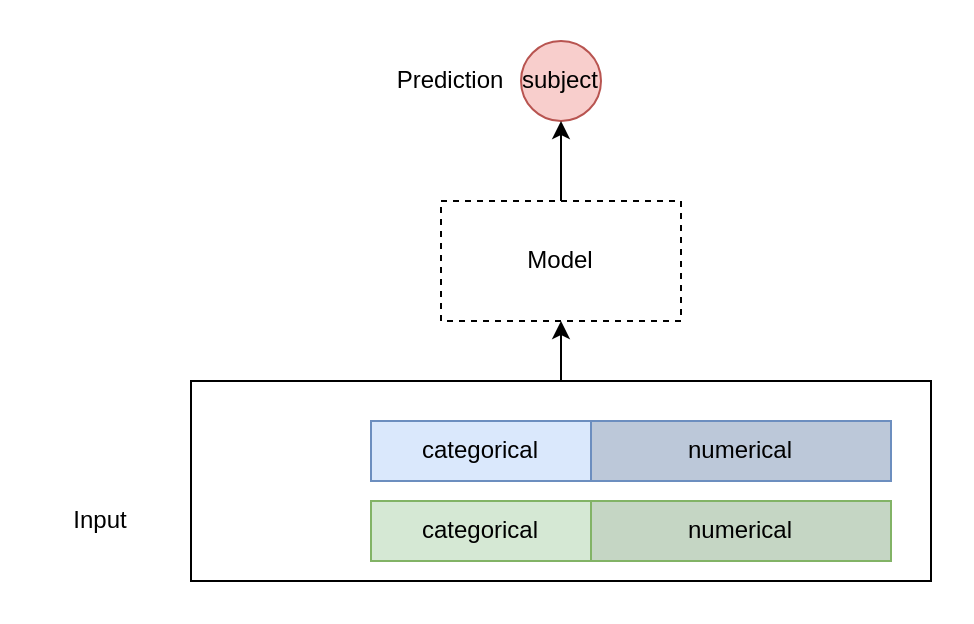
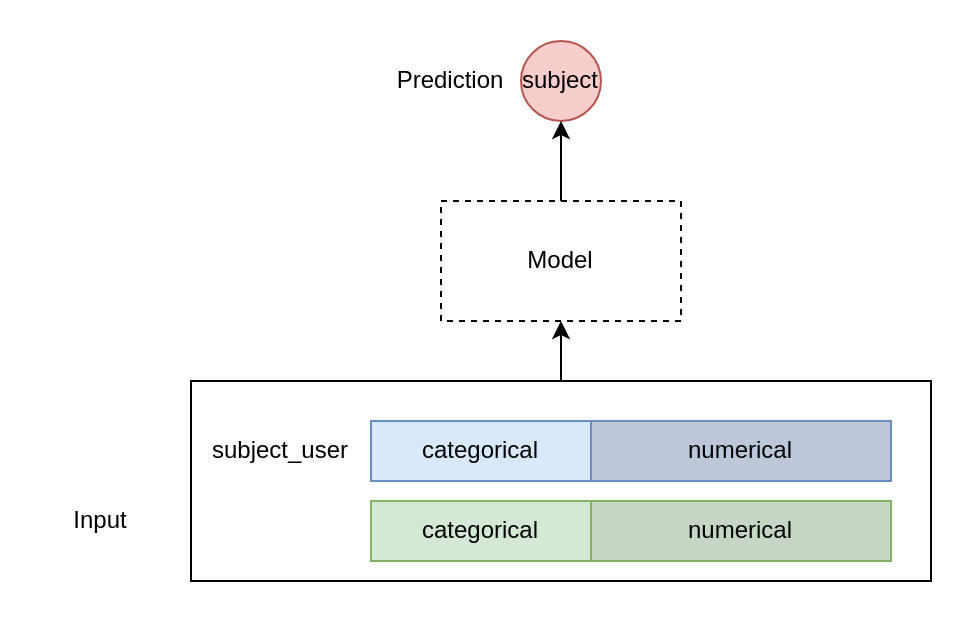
  <mxCell id="0" />
  <mxCell id="1" parent="0" />
  <mxCell id="2" style="edgeStyle=none;html=1;exitX=0.5;exitY=0;exitDx=0;exitDy=0;" edge="1" parent="1" source="3" target="15"><mxGeometry relative="1" as="geometry" /></mxCell>
  <mxCell id="3" value="" style="rounded=0;whiteSpace=wrap;html=1;" vertex="1" parent="1"><mxGeometry x="95" y="190" width="370" height="100" as="geometry" /></mxCell>
  <mxCell id="4" value="" style="group" vertex="1" connectable="0" parent="1"><mxGeometry x="105" y="210" width="340" height="30" as="geometry" /></mxCell>
  <mxCell id="5" value="categorical" style="rounded=0;whiteSpace=wrap;html=1;fillColor=#dae8fc;strokeColor=#6c8ebf;" vertex="1" parent="4"><mxGeometry x="80" width="110" height="30" as="geometry" /></mxCell>
  <mxCell id="6" value="numerical" style="rounded=0;whiteSpace=wrap;html=1;fillColor=#BCC8D9;strokeColor=#6c8ebf;" vertex="1" parent="4"><mxGeometry x="190" width="150" height="30" as="geometry" /></mxCell>
+ <mxCell id="7" value="subject_user" style="text;html=1;strokeColor=none;fillColor=none;align=center;verticalAlign=middle;whiteSpace=wrap;rounded=0;" vertex="1" parent="4"><mxGeometry y="5" width="70" height="20" as="geometry" /></mxCell>
  <mxCell id="8" value="" style="group" vertex="1" connectable="0" parent="1"><mxGeometry x="105" y="250" width="340" height="30" as="geometry" /></mxCell>
  <mxCell id="9" value="categorical" style="rounded=0;whiteSpace=wrap;html=1;fillColor=#d5e8d4;strokeColor=#82b366;" vertex="1" parent="8"><mxGeometry x="80" width="110" height="30" as="geometry" /></mxCell>
  <mxCell id="10" value="numerical" style="rounded=0;whiteSpace=wrap;html=1;fillColor=#C5D6C4;strokeColor=#82b366;" vertex="1" parent="8"><mxGeometry x="190" width="150" height="30" as="geometry" /></mxCell>
  <mxCell id="11" value="" style="group" vertex="1" connectable="0" parent="1"><mxGeometry x="185" y="30" width="130" height="30" as="geometry" /></mxCell>
  <mxCell id="12" value="Prediction" style="text;html=1;strokeColor=none;fillColor=none;align=center;verticalAlign=middle;whiteSpace=wrap;rounded=0;" vertex="1" parent="11"><mxGeometry x="10" y="-5" width="60" height="30" as="geometry" /></mxCell>
  <mxCell id="13" value="subject" style="ellipse;whiteSpace=wrap;html=1;aspect=fixed;fillColor=#f8cecc;strokeColor=#b85450;" vertex="1" parent="11"><mxGeometry x="75" y="-10" width="40" height="40" as="geometry" /></mxCell>
  <mxCell id="14" style="edgeStyle=none;html=1;exitX=0.5;exitY=0;exitDx=0;exitDy=0;entryX=0.5;entryY=1;entryDx=0;entryDy=0;" edge="1" parent="1" source="15"><mxGeometry relative="1" as="geometry"><mxPoint x="280" y="60" as="targetPoint" /></mxGeometry></mxCell>
  <mxCell id="15" value="Model" style="rounded=0;whiteSpace=wrap;html=1;dashed=1;" vertex="1" parent="1"><mxGeometry x="220" y="100" width="120" height="60" as="geometry" /></mxCell>
  <mxCell id="16" value="Input" style="text;html=1;strokeColor=none;fillColor=none;align=center;verticalAlign=middle;whiteSpace=wrap;rounded=0;" vertex="1" parent="1"><mxGeometry x="20" y="245" width="60" height="30" as="geometry" /></mxCell>
